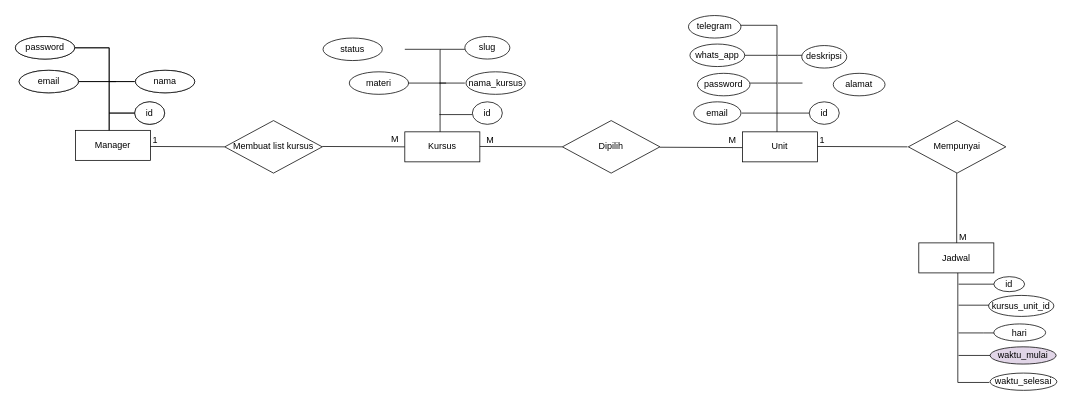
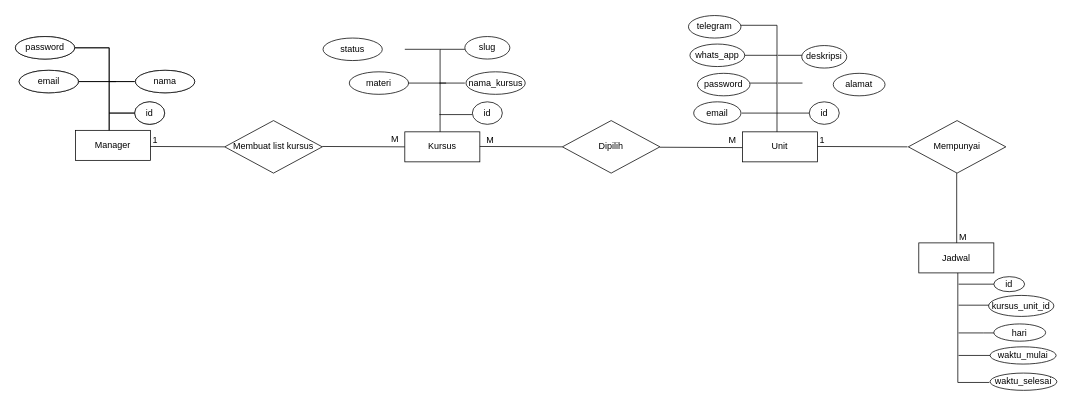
  <mxCell id="0" />
  <mxCell id="1" parent="0" />
  <mxCell id="2" value="Manager" style="whiteSpace=wrap;html=1;align=center;" vertex="1" parent="1"><mxGeometry x="100" y="173" width="100" height="40" as="geometry" /></mxCell>
  <mxCell id="3" value="" style="line;strokeWidth=1;direction=south;html=1;" vertex="1" parent="1"><mxGeometry x="140" y="63" width="10" height="110" as="geometry" /></mxCell>
  <mxCell id="4" value="" style="endArrow=none;html=1;rounded=0;" edge="1" parent="1"><mxGeometry relative="1" as="geometry"><mxPoint x="299" y="195" as="sourcePoint" /><mxPoint x="200" y="194.5" as="targetPoint" /></mxGeometry></mxCell>
  <mxCell id="5" value="1" style="resizable=0;html=1;align=right;verticalAlign=bottom;" connectable="0" vertex="1" parent="4"><mxGeometry x="1" relative="1" as="geometry"><mxPoint x="10" y="-1" as="offset" /></mxGeometry></mxCell>
  <mxCell id="6" value="" style="line;strokeWidth=1;rotatable=0;dashed=0;labelPosition=right;align=left;verticalAlign=middle;spacingTop=0;spacingLeft=6;points=[];portConstraint=eastwest;" vertex="1" parent="1"><mxGeometry x="145" y="145" width="44" height="10" as="geometry" /></mxCell>
  <mxCell id="7" value="" style="line;strokeWidth=1;rotatable=0;dashed=0;labelPosition=right;align=left;verticalAlign=middle;spacingTop=0;spacingLeft=6;points=[];portConstraint=eastwest;" vertex="1" parent="1"><mxGeometry x="99" y="103" width="55" height="10" as="geometry" /></mxCell>
  <mxCell id="8" value="" style="line;strokeWidth=1;rotatable=0;dashed=0;labelPosition=right;align=left;verticalAlign=middle;spacingTop=0;spacingLeft=6;points=[];portConstraint=eastwest;" vertex="1" parent="1"><mxGeometry x="145" y="103" width="34" height="10" as="geometry" /></mxCell>
  <mxCell id="9" value="" style="line;strokeWidth=1;rotatable=0;dashed=0;labelPosition=right;align=left;verticalAlign=middle;spacingTop=0;spacingLeft=6;points=[];portConstraint=eastwest;" vertex="1" parent="1"><mxGeometry x="99" y="58" width="46" height="10" as="geometry" /></mxCell>
  <mxCell id="10" value="password" style="ellipse;whiteSpace=wrap;html=1;align=center;strokeWidth=1;" vertex="1" parent="1"><mxGeometry x="20" y="48" width="79" height="30" as="geometry" /></mxCell>
  <mxCell id="11" value="id" style="ellipse;whiteSpace=wrap;html=1;align=center;strokeWidth=1;" vertex="1" parent="1"><mxGeometry x="179" y="135" width="40" height="30" as="geometry" /></mxCell>
  <mxCell id="12" value="nama" style="ellipse;whiteSpace=wrap;html=1;align=center;strokeWidth=1;" vertex="1" parent="1"><mxGeometry x="180" y="93" width="79" height="30" as="geometry" /></mxCell>
  <mxCell id="13" value="email" style="ellipse;whiteSpace=wrap;html=1;align=center;strokeWidth=1;" vertex="1" parent="1"><mxGeometry x="25" y="93" width="79" height="30" as="geometry" /></mxCell>
  <mxCell id="14" value="Membuat list kursus" style="shape=rhombus;perimeter=rhombusPerimeter;whiteSpace=wrap;html=1;align=center;strokeWidth=1;" vertex="1" parent="1"><mxGeometry x="299" y="160" width="130" height="70" as="geometry" /></mxCell>
  <mxCell id="15" value="" style="endArrow=none;html=1;rounded=0;" edge="1" parent="1"><mxGeometry relative="1" as="geometry"><mxPoint x="539" y="195" as="sourcePoint" /><mxPoint x="429" y="194.5" as="targetPoint" /></mxGeometry></mxCell>
  <mxCell id="16" value="M" style="resizable=0;html=1;align=left;verticalAlign=bottom;" connectable="0" vertex="1" parent="15"><mxGeometry x="-1" relative="1" as="geometry"><mxPoint x="-20" y="-2" as="offset" /></mxGeometry></mxCell>
  <mxCell id="17" value="Kursus" style="whiteSpace=wrap;html=1;align=center;" vertex="1" parent="1"><mxGeometry x="539" y="175" width="100" height="40" as="geometry" /></mxCell>
  <mxCell id="18" value="" style="line;strokeWidth=1;rotatable=0;dashed=0;labelPosition=right;align=left;verticalAlign=middle;spacingTop=0;spacingLeft=6;points=[];portConstraint=eastwest;" vertex="1" parent="1"><mxGeometry x="145" y="103" width="34" height="10" as="geometry" /></mxCell>
  <mxCell id="19" value="" style="line;strokeWidth=1;rotatable=0;dashed=0;labelPosition=right;align=left;verticalAlign=middle;spacingTop=0;spacingLeft=6;points=[];portConstraint=eastwest;" vertex="1" parent="1"><mxGeometry x="145" y="145" width="44" height="10" as="geometry" /></mxCell>
  <mxCell id="20" value="" style="line;strokeWidth=1;direction=south;html=1;" vertex="1" parent="1"><mxGeometry x="140" y="63" width="10" height="110" as="geometry" /></mxCell>
  <mxCell id="21" value="nama" style="ellipse;whiteSpace=wrap;html=1;align=center;strokeWidth=1;" vertex="1" parent="1"><mxGeometry x="180" y="93" width="79" height="30" as="geometry" /></mxCell>
  <mxCell id="22" value="id" style="ellipse;whiteSpace=wrap;html=1;align=center;strokeWidth=1;" vertex="1" parent="1"><mxGeometry x="179" y="135" width="40" height="30" as="geometry" /></mxCell>
  <mxCell id="23" value="" style="line;strokeWidth=1;rotatable=0;dashed=0;labelPosition=right;align=left;verticalAlign=middle;spacingTop=0;spacingLeft=6;points=[];portConstraint=eastwest;" vertex="1" parent="1"><mxGeometry x="99" y="58" width="46" height="10" as="geometry" /></mxCell>
  <mxCell id="24" value="" style="line;strokeWidth=1;rotatable=0;dashed=0;labelPosition=right;align=left;verticalAlign=middle;spacingTop=0;spacingLeft=6;points=[];portConstraint=eastwest;" vertex="1" parent="1"><mxGeometry x="99" y="103" width="55" height="10" as="geometry" /></mxCell>
  <mxCell id="25" value="email" style="ellipse;whiteSpace=wrap;html=1;align=center;strokeWidth=1;" vertex="1" parent="1"><mxGeometry x="25" y="93" width="79" height="30" as="geometry" /></mxCell>
  <mxCell id="26" value="password" style="ellipse;whiteSpace=wrap;html=1;align=center;strokeWidth=1;" vertex="1" parent="1"><mxGeometry x="20" y="48" width="79" height="30" as="geometry" /></mxCell>
  <mxCell id="27" value="" style="line;strokeWidth=1;rotatable=0;dashed=0;labelPosition=right;align=left;verticalAlign=middle;spacingTop=0;spacingLeft=6;points=[];portConstraint=eastwest;" vertex="1" parent="1"><mxGeometry x="585" y="105" width="34" height="10" as="geometry" /></mxCell>
  <mxCell id="28" value="" style="line;strokeWidth=1;rotatable=0;dashed=0;labelPosition=right;align=left;verticalAlign=middle;spacingTop=0;spacingLeft=6;points=[];portConstraint=eastwest;" vertex="1" parent="1"><mxGeometry x="585" y="147" width="44" height="10" as="geometry" /></mxCell>
  <mxCell id="29" value="" style="line;strokeWidth=1;direction=south;html=1;" vertex="1" parent="1"><mxGeometry x="581" y="65" width="10" height="110" as="geometry" /></mxCell>
  <mxCell id="30" value="nama_kursus" style="ellipse;whiteSpace=wrap;html=1;align=center;strokeWidth=1;" vertex="1" parent="1"><mxGeometry x="620.5" y="95" width="79" height="30" as="geometry" /></mxCell>
  <mxCell id="31" value="id" style="ellipse;whiteSpace=wrap;html=1;align=center;strokeWidth=1;" vertex="1" parent="1"><mxGeometry x="629" y="135" width="40" height="30" as="geometry" /></mxCell>
  <mxCell id="32" value="" style="line;strokeWidth=1;rotatable=0;dashed=0;labelPosition=right;align=left;verticalAlign=middle;spacingTop=0;spacingLeft=6;points=[];portConstraint=eastwest;" vertex="1" parent="1"><mxGeometry x="539" y="60" width="46" height="10" as="geometry" /></mxCell>
  <mxCell id="33" value="" style="line;strokeWidth=1;rotatable=0;dashed=0;labelPosition=right;align=left;verticalAlign=middle;spacingTop=0;spacingLeft=6;points=[];portConstraint=eastwest;" vertex="1" parent="1"><mxGeometry x="539" y="105" width="55" height="10" as="geometry" /></mxCell>
  <mxCell id="34" value="materi" style="ellipse;whiteSpace=wrap;html=1;align=center;strokeWidth=1;" vertex="1" parent="1"><mxGeometry x="465" y="95" width="79" height="30" as="geometry" /></mxCell>
  <mxCell id="35" value="status" style="ellipse;whiteSpace=wrap;html=1;align=center;strokeWidth=1;" vertex="1" parent="1"><mxGeometry x="430" y="50" width="79" height="30" as="geometry" /></mxCell>
  <mxCell id="36" value="" style="line;strokeWidth=1;rotatable=0;dashed=0;labelPosition=right;align=left;verticalAlign=middle;spacingTop=0;spacingLeft=6;points=[];portConstraint=eastwest;" vertex="1" parent="1"><mxGeometry x="585" y="60" width="34" height="10" as="geometry" /></mxCell>
  <mxCell id="37" value="slug" style="ellipse;whiteSpace=wrap;html=1;align=center;strokeWidth=1;" vertex="1" parent="1"><mxGeometry x="619" y="48" width="60" height="30" as="geometry" /></mxCell>
  <mxCell id="38" value="" style="endArrow=none;html=1;rounded=0;" edge="1" parent="1"><mxGeometry relative="1" as="geometry"><mxPoint x="639" y="194.5" as="sourcePoint" /><mxPoint x="749" y="195" as="targetPoint" /></mxGeometry></mxCell>
  <mxCell id="39" value="M" style="resizable=0;html=1;align=left;verticalAlign=bottom;" connectable="0" vertex="1" parent="38"><mxGeometry x="-1" relative="1" as="geometry"><mxPoint x="7" y="-1" as="offset" /></mxGeometry></mxCell>
  <mxCell id="40" value="Dipilih" style="shape=rhombus;perimeter=rhombusPerimeter;whiteSpace=wrap;html=1;align=center;strokeWidth=1;" vertex="1" parent="1"><mxGeometry x="749" y="160" width="130" height="70" as="geometry" /></mxCell>
  <mxCell id="41" value="" style="endArrow=none;html=1;rounded=0;" edge="1" parent="1"><mxGeometry relative="1" as="geometry"><mxPoint x="989" y="196" as="sourcePoint" /><mxPoint x="879" y="195.5" as="targetPoint" /></mxGeometry></mxCell>
  <mxCell id="42" value="M" style="resizable=0;html=1;align=left;verticalAlign=bottom;" connectable="0" vertex="1" parent="41"><mxGeometry x="-1" relative="1" as="geometry"><mxPoint x="-20" y="-1" as="offset" /></mxGeometry></mxCell>
  <mxCell id="43" value="Unit" style="whiteSpace=wrap;html=1;align=center;" vertex="1" parent="1"><mxGeometry x="989" y="175" width="100" height="40" as="geometry" /></mxCell>
  <mxCell id="44" value="" style="line;strokeWidth=1;rotatable=0;dashed=0;labelPosition=right;align=left;verticalAlign=middle;spacingTop=0;spacingLeft=6;points=[];portConstraint=eastwest;" vertex="1" parent="1"><mxGeometry x="1036" y="105" width="33" height="10" as="geometry" /></mxCell>
  <mxCell id="45" value="" style="line;strokeWidth=1;rotatable=0;dashed=0;labelPosition=right;align=left;verticalAlign=middle;spacingTop=0;spacingLeft=6;points=[];portConstraint=eastwest;" vertex="1" parent="1"><mxGeometry x="1034" y="145" width="44" height="10" as="geometry" /></mxCell>
  <mxCell id="46" value="id" style="ellipse;whiteSpace=wrap;html=1;align=center;strokeWidth=1;" vertex="1" parent="1"><mxGeometry x="1078" y="135" width="40" height="30" as="geometry" /></mxCell>
  <mxCell id="47" value="" style="line;strokeWidth=1;rotatable=0;dashed=0;labelPosition=right;align=left;verticalAlign=middle;spacingTop=0;spacingLeft=6;points=[];portConstraint=eastwest;" vertex="1" parent="1"><mxGeometry x="979" y="28" width="56" height="10" as="geometry" /></mxCell>
  <mxCell id="48" value="" style="line;strokeWidth=1;rotatable=0;dashed=0;labelPosition=right;align=left;verticalAlign=middle;spacingTop=0;spacingLeft=6;points=[];portConstraint=eastwest;" vertex="1" parent="1"><mxGeometry x="989" y="68" width="46" height="10" as="geometry" /></mxCell>
  <mxCell id="49" value="whats_app" style="ellipse;whiteSpace=wrap;html=1;align=center;strokeWidth=1;" vertex="1" parent="1"><mxGeometry x="919" y="58" width="73" height="30" as="geometry" /></mxCell>
  <mxCell id="50" value="telegram" style="ellipse;whiteSpace=wrap;html=1;align=center;strokeWidth=1;" vertex="1" parent="1"><mxGeometry x="917" y="20" width="70" height="30" as="geometry" /></mxCell>
  <mxCell id="51" value="" style="line;strokeWidth=1;rotatable=0;dashed=0;labelPosition=right;align=left;verticalAlign=middle;spacingTop=0;spacingLeft=6;points=[];portConstraint=eastwest;" vertex="1" parent="1"><mxGeometry x="1036" y="68" width="34" height="10" as="geometry" /></mxCell>
  <mxCell id="52" value="" style="line;strokeWidth=1;direction=south;html=1;" vertex="1" parent="1"><mxGeometry x="1030" y="33" width="10" height="142" as="geometry" /></mxCell>
  <mxCell id="53" value="deskripsi" style="ellipse;whiteSpace=wrap;html=1;align=center;strokeWidth=1;" vertex="1" parent="1"><mxGeometry x="1068" y="60" width="60" height="30" as="geometry" /></mxCell>
  <mxCell id="54" value="alamat" style="ellipse;whiteSpace=wrap;html=1;align=center;strokeWidth=1;" vertex="1" parent="1"><mxGeometry x="1110" y="97" width="69" height="30" as="geometry" /></mxCell>
  <mxCell id="55" value="password" style="ellipse;whiteSpace=wrap;html=1;align=center;strokeWidth=1;" vertex="1" parent="1"><mxGeometry x="929" y="97" width="70" height="30" as="geometry" /></mxCell>
  <mxCell id="56" value="email" style="ellipse;whiteSpace=wrap;html=1;align=center;strokeWidth=1;" vertex="1" parent="1"><mxGeometry x="924" y="135" width="63" height="30" as="geometry" /></mxCell>
  <mxCell id="57" value="" style="line;strokeWidth=1;rotatable=0;dashed=0;labelPosition=right;align=left;verticalAlign=middle;spacingTop=0;spacingLeft=6;points=[];portConstraint=eastwest;" vertex="1" parent="1"><mxGeometry x="988" y="145" width="46" height="10" as="geometry" /></mxCell>
  <mxCell id="58" value="" style="line;strokeWidth=1;rotatable=0;dashed=0;labelPosition=right;align=left;verticalAlign=middle;spacingTop=0;spacingLeft=6;points=[];portConstraint=eastwest;" vertex="1" parent="1"><mxGeometry x="999" y="105" width="36" height="10" as="geometry" /></mxCell>
  <mxCell id="59" value="" style="endArrow=none;html=1;rounded=0;" edge="1" parent="1"><mxGeometry relative="1" as="geometry"><mxPoint x="1209" y="195" as="sourcePoint" /><mxPoint x="1089" y="194.5" as="targetPoint" /></mxGeometry></mxCell>
  <mxCell id="60" value="1" style="resizable=0;html=1;align=right;verticalAlign=bottom;" connectable="0" vertex="1" parent="59"><mxGeometry x="1" relative="1" as="geometry"><mxPoint x="10" y="-1" as="offset" /></mxGeometry></mxCell>
  <mxCell id="61" value="Mempunyai" style="shape=rhombus;perimeter=rhombusPerimeter;whiteSpace=wrap;html=1;align=center;strokeWidth=1;" vertex="1" parent="1"><mxGeometry x="1210" y="160" width="130" height="70" as="geometry" /></mxCell>
  <mxCell id="62" value="" style="endArrow=none;html=1;rounded=0;" edge="1" parent="1"><mxGeometry relative="1" as="geometry"><mxPoint x="1274.5" y="330" as="sourcePoint" /><mxPoint x="1274.5" y="230" as="targetPoint" /></mxGeometry></mxCell>
  <mxCell id="63" value="M" style="resizable=0;html=1;align=left;verticalAlign=bottom;" connectable="0" vertex="1" parent="62"><mxGeometry x="-1" relative="1" as="geometry"><mxPoint x="1" y="-7" as="offset" /></mxGeometry></mxCell>
  <mxCell id="64" value="Jadwal" style="whiteSpace=wrap;html=1;align=center;" vertex="1" parent="1"><mxGeometry x="1224" y="323" width="100" height="40" as="geometry" /></mxCell>
  <mxCell id="65" value="" style="edgeStyle=orthogonalEdgeStyle;rounded=0;orthogonalLoop=1;jettySize=auto;html=1;" edge="1" parent="1" source="66" target="72"><mxGeometry relative="1" as="geometry" /></mxCell>
  <mxCell id="66" value="" style="line;strokeWidth=1;rotatable=0;dashed=0;labelPosition=right;align=left;verticalAlign=middle;spacingTop=0;spacingLeft=6;points=[];portConstraint=eastwest;" vertex="1" parent="1"><mxGeometry x="1277" y="438" width="33" height="10" as="geometry" /></mxCell>
  <mxCell id="67" value="" style="line;strokeWidth=1;rotatable=0;dashed=0;labelPosition=right;align=left;verticalAlign=middle;spacingTop=0;spacingLeft=6;points=[];portConstraint=eastwest;" vertex="1" parent="1"><mxGeometry x="1277" y="373" width="52" height="10" as="geometry" /></mxCell>
  <mxCell id="68" value="id" style="ellipse;whiteSpace=wrap;html=1;align=center;strokeWidth=1;" vertex="1" parent="1"><mxGeometry x="1324" y="368" width="41" height="20" as="geometry" /></mxCell>
  <mxCell id="69" value="" style="line;strokeWidth=1;rotatable=0;dashed=0;labelPosition=right;align=left;verticalAlign=middle;spacingTop=0;spacingLeft=6;points=[];portConstraint=eastwest;" vertex="1" parent="1"><mxGeometry x="1277" y="401" width="42" height="10" as="geometry" /></mxCell>
  <mxCell id="70" value="" style="line;strokeWidth=1;direction=south;html=1;" vertex="1" parent="1"><mxGeometry x="1271" y="363" width="10" height="146" as="geometry" /></mxCell>
  <mxCell id="71" value="kursus_unit_id" style="ellipse;whiteSpace=wrap;html=1;align=center;strokeWidth=1;" vertex="1" parent="1"><mxGeometry x="1317" y="393" width="87" height="28" as="geometry" /></mxCell>
  <mxCell id="72" value="hari" style="ellipse;whiteSpace=wrap;html=1;align=center;strokeWidth=1;" vertex="1" parent="1"><mxGeometry x="1324" y="431" width="69" height="23" as="geometry" /></mxCell>
  <mxCell id="73" value="" style="line;strokeWidth=1;rotatable=0;dashed=0;labelPosition=right;align=left;verticalAlign=middle;spacingTop=0;spacingLeft=6;points=[];portConstraint=eastwest;" vertex="1" parent="1"><mxGeometry x="1277" y="468" width="42" height="10" as="geometry" /></mxCell>
- <mxCell id="74" value="waktu_mulai" style="ellipse;whiteSpace=wrap;html=1;align=center;strokeWidth=1;fillColor=#e1d5e7;" vertex="1" parent="1"><mxGeometry x="1319" y="461.5" width="88" height="23" as="geometry" /></mxCell>
+ <mxCell id="74" value="waktu_mulai" style="ellipse;whiteSpace=wrap;html=1;align=center;strokeWidth=1;" vertex="1" parent="1"><mxGeometry x="1319" y="461.5" width="88" height="23" as="geometry" /></mxCell>
  <mxCell id="75" value="" style="line;strokeWidth=1;rotatable=0;dashed=0;labelPosition=right;align=left;verticalAlign=middle;spacingTop=0;spacingLeft=6;points=[];portConstraint=eastwest;" vertex="1" parent="1"><mxGeometry x="1276" y="504" width="42" height="10" as="geometry" /></mxCell>
  <mxCell id="76" value="waktu_selesai" style="ellipse;whiteSpace=wrap;html=1;align=center;strokeWidth=1;" vertex="1" parent="1"><mxGeometry x="1319" y="496.5" width="89" height="23" as="geometry" /></mxCell>
